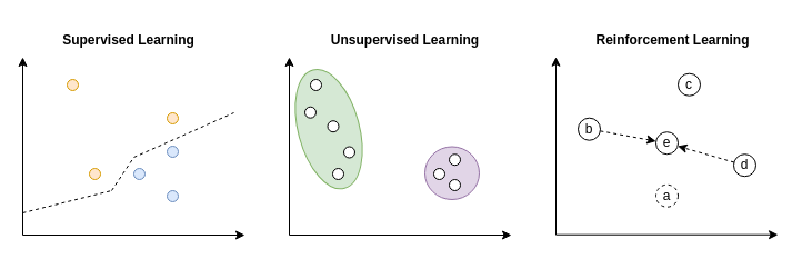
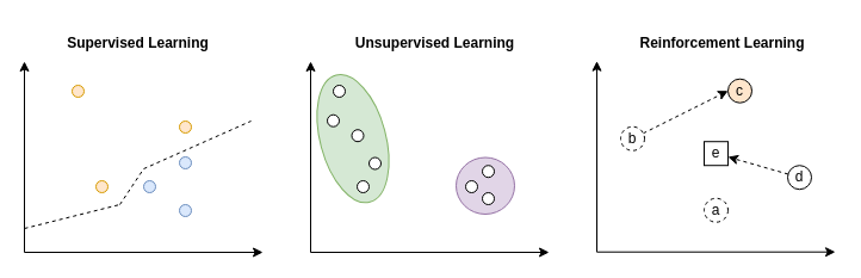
  <mxCell id="0" />
  <mxCell id="1" parent="0" />
  <mxCell id="2" value="" style="ellipse;whiteSpace=wrap;html=1;fillColor=#d5e8d4;strokeColor=#82b366;rotation=-15;" parent="1" vertex="1"><mxGeometry x="268" y="60.71" width="55" height="110" as="geometry" /></mxCell>
  <mxCell id="3" value="" style="ellipse;whiteSpace=wrap;html=1;fillColor=#e1d5e7;strokeColor=#9673a6;" parent="1" vertex="1"><mxGeometry x="382" y="131.5" width="49" height="47.5" as="geometry" /></mxCell>
  <mxCell id="4" value="" style="endArrow=classic;html=1;rounded=0;" parent="1" edge="1"><mxGeometry width="50" height="50" relative="1" as="geometry"><mxPoint x="20" y="211" as="sourcePoint" /><mxPoint x="220" y="211" as="targetPoint" /></mxGeometry></mxCell>
  <mxCell id="5" value="" style="endArrow=classic;html=1;rounded=0;" parent="1" edge="1"><mxGeometry width="50" height="50" relative="1" as="geometry"><mxPoint x="20" y="211" as="sourcePoint" /><mxPoint x="20" y="51" as="targetPoint" /></mxGeometry></mxCell>
  <mxCell id="6" value="" style="ellipse;whiteSpace=wrap;html=1;aspect=fixed;fillColor=#ffe6cc;strokeColor=#d79b00;" parent="1" vertex="1"><mxGeometry x="80" y="151" width="10" height="10" as="geometry" /></mxCell>
  <mxCell id="7" value="" style="endArrow=classic;html=1;rounded=0;" parent="1" edge="1"><mxGeometry width="50" height="50" relative="1" as="geometry"><mxPoint x="260" y="211" as="sourcePoint" /><mxPoint x="460" y="211" as="targetPoint" /></mxGeometry></mxCell>
  <mxCell id="8" value="" style="endArrow=classic;html=1;rounded=0;" parent="1" edge="1"><mxGeometry width="50" height="50" relative="1" as="geometry"><mxPoint x="260" y="211" as="sourcePoint" /><mxPoint x="260" y="51" as="targetPoint" /></mxGeometry></mxCell>
  <mxCell id="9" value="" style="endArrow=classic;html=1;rounded=0;" parent="1" edge="1"><mxGeometry width="50" height="50" relative="1" as="geometry"><mxPoint x="500" y="210.71" as="sourcePoint" /><mxPoint x="700" y="210.71" as="targetPoint" /></mxGeometry></mxCell>
  <mxCell id="10" value="" style="endArrow=classic;html=1;rounded=0;" parent="1" edge="1"><mxGeometry width="50" height="50" relative="1" as="geometry"><mxPoint x="500" y="210.71" as="sourcePoint" /><mxPoint x="500" y="50.71" as="targetPoint" /></mxGeometry></mxCell>
  <mxCell id="11" value="a" style="ellipse;whiteSpace=wrap;html=1;aspect=fixed;dashed=1;" parent="1" vertex="1"><mxGeometry x="590" y="165.71" width="20" height="20" as="geometry" /></mxCell>
  <mxCell id="12" value="" style="ellipse;whiteSpace=wrap;html=1;aspect=fixed;fillColor=#ffe6cc;strokeColor=#d79b00;" parent="1" vertex="1"><mxGeometry x="150" y="101" width="10" height="10" as="geometry" /></mxCell>
  <mxCell id="13" value="" style="ellipse;whiteSpace=wrap;html=1;aspect=fixed;fillColor=#dae8fc;strokeColor=#6c8ebf;" parent="1" vertex="1"><mxGeometry x="150" y="171" width="10" height="10" as="geometry" /></mxCell>
  <mxCell id="14" value="" style="ellipse;whiteSpace=wrap;html=1;aspect=fixed;fillColor=#ffe6cc;strokeColor=#d79b00;" parent="1" vertex="1"><mxGeometry x="60" y="71" width="10" height="10" as="geometry" /></mxCell>
  <mxCell id="15" value="" style="ellipse;whiteSpace=wrap;html=1;aspect=fixed;fillColor=#dae8fc;strokeColor=#6c8ebf;" parent="1" vertex="1"><mxGeometry x="150" y="131" width="10" height="10" as="geometry" /></mxCell>
  <mxCell id="16" value="" style="endArrow=none;dashed=1;html=1;rounded=0;" parent="1" edge="1"><mxGeometry width="50" height="50" relative="1" as="geometry"><mxPoint x="120" y="141" as="sourcePoint" /><mxPoint x="210" y="101" as="targetPoint" /></mxGeometry></mxCell>
  <mxCell id="17" value="" style="endArrow=none;dashed=1;html=1;rounded=0;" parent="1" edge="1"><mxGeometry width="50" height="50" relative="1" as="geometry"><mxPoint x="100" y="171" as="sourcePoint" /><mxPoint x="120" y="141" as="targetPoint" /></mxGeometry></mxCell>
  <mxCell id="18" value="" style="endArrow=none;dashed=1;html=1;rounded=0;" parent="1" edge="1"><mxGeometry width="50" height="50" relative="1" as="geometry"><mxPoint x="20" y="191" as="sourcePoint" /><mxPoint x="100" y="171" as="targetPoint" /></mxGeometry></mxCell>
  <mxCell id="19" value="" style="ellipse;whiteSpace=wrap;html=1;aspect=fixed;fillColor=#dae8fc;strokeColor=#6c8ebf;" parent="1" vertex="1"><mxGeometry x="120" y="151" width="10" height="10" as="geometry" /></mxCell>
  <mxCell id="20" value="" style="ellipse;whiteSpace=wrap;html=1;aspect=fixed;" parent="1" vertex="1"><mxGeometry x="299" y="151" width="10" height="10" as="geometry" /></mxCell>
  <mxCell id="21" value="" style="ellipse;whiteSpace=wrap;html=1;aspect=fixed;" parent="1" vertex="1"><mxGeometry x="294.5" y="108.21" width="10" height="10" as="geometry" /></mxCell>
  <mxCell id="22" value="" style="ellipse;whiteSpace=wrap;html=1;aspect=fixed;" parent="1" vertex="1"><mxGeometry x="404" y="161" width="10" height="10" as="geometry" /></mxCell>
  <mxCell id="23" value="" style="ellipse;whiteSpace=wrap;html=1;aspect=fixed;" parent="1" vertex="1"><mxGeometry x="279" y="71" width="10" height="10" as="geometry" /></mxCell>
  <mxCell id="24" value="" style="ellipse;whiteSpace=wrap;html=1;aspect=fixed;" parent="1" vertex="1"><mxGeometry x="404" y="138.21" width="10" height="10" as="geometry" /></mxCell>
  <mxCell id="25" value="" style="ellipse;whiteSpace=wrap;html=1;aspect=fixed;" parent="1" vertex="1"><mxGeometry x="390" y="151" width="10" height="10" as="geometry" /></mxCell>
  <mxCell id="26" value="&lt;b&gt;Supervised Learning&lt;/b&gt;" style="text;html=1;align=center;verticalAlign=middle;resizable=0;points=[];autosize=1;strokeColor=none;fillColor=none;" parent="1" vertex="1"><mxGeometry x="45" y="21" width="140" height="30" as="geometry" /></mxCell>
  <mxCell id="27" value="&lt;b&gt;Unsupervised Learning&lt;/b&gt;" style="text;html=1;align=center;verticalAlign=middle;resizable=0;points=[];autosize=1;strokeColor=none;fillColor=none;" parent="1" vertex="1"><mxGeometry x="284" y="21" width="160" height="30" as="geometry" /></mxCell>
  <mxCell id="28" value="&lt;b&gt;Reinforcement Learning&lt;/b&gt;" style="text;html=1;align=center;verticalAlign=middle;resizable=0;points=[];autosize=1;strokeColor=none;fillColor=none;" parent="1" vertex="1"><mxGeometry x="525" y="20.71" width="160" height="30" as="geometry" /></mxCell>
- <mxCell id="29" style="edgeStyle=none;rounded=0;orthogonalLoop=1;jettySize=auto;html=1;dashed=1;" parent="1" source="30" target="33" edge="1"><mxGeometry relative="1" as="geometry" /></mxCell>
- <mxCell id="30" value="b" style="ellipse;whiteSpace=wrap;html=1;aspect=fixed;" parent="1" vertex="1"><mxGeometry x="520" y="105.71" width="20" height="20" as="geometry" /></mxCell>
- <mxCell id="31" value="c" style="ellipse;whiteSpace=wrap;html=1;aspect=fixed;" parent="1" vertex="1"><mxGeometry x="610" y="65.71" width="20" height="20" as="geometry" /></mxCell>
+ <mxCell id="29" style="edgeStyle=none;rounded=0;orthogonalLoop=1;jettySize=auto;html=1;entryX=0;entryY=0.5;entryDx=0;entryDy=0;dashed=1;" parent="1" source="30" target="31" edge="1"><mxGeometry relative="1" as="geometry" /></mxCell>
+ <mxCell id="30" value="b" style="ellipse;whiteSpace=wrap;html=1;aspect=fixed;dashed=1;" parent="1" vertex="1"><mxGeometry x="520" y="105.71" width="20" height="20" as="geometry" /></mxCell>
+ <mxCell id="31" value="c" style="ellipse;whiteSpace=wrap;html=1;aspect=fixed;fillColor=#ffe6cc;" parent="1" vertex="1"><mxGeometry x="610" y="65.71" width="20" height="20" as="geometry" /></mxCell>
  <mxCell id="32" value="d" style="ellipse;whiteSpace=wrap;html=1;aspect=fixed;" parent="1" vertex="1"><mxGeometry x="660" y="138.21" width="20" height="20" as="geometry" /></mxCell>
- <mxCell id="33" value="e" style="ellipse;whiteSpace=wrap;html=1;aspect=fixed;" parent="1" vertex="1"><mxGeometry x="590" y="118.21" width="20" height="20" as="geometry" /></mxCell>
+ <mxCell id="33" value="e" style="whiteSpace=wrap;html=1;aspect=fixed;rounded=0;" parent="1" vertex="1"><mxGeometry x="590" y="118.21" width="20" height="20" as="geometry" /></mxCell>
  <mxCell id="34" style="edgeStyle=none;rounded=0;orthogonalLoop=1;jettySize=auto;html=1;dashed=1;" parent="1" source="32" target="33" edge="1"><mxGeometry relative="1" as="geometry" /></mxCell>
  <mxCell id="35" value="" style="ellipse;whiteSpace=wrap;html=1;aspect=fixed;" vertex="1" parent="1"><mxGeometry x="309" y="131.5" width="10" height="10" as="geometry" /></mxCell>
  <mxCell id="36" value="" style="ellipse;whiteSpace=wrap;html=1;aspect=fixed;" vertex="1" parent="1"><mxGeometry x="274" y="95.71" width="10" height="10" as="geometry" /></mxCell>
